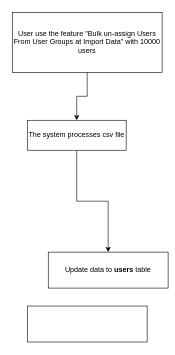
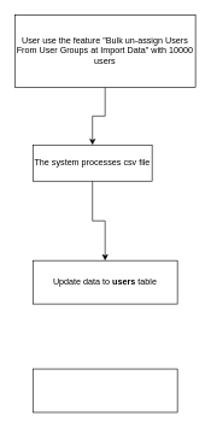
  <mxCell id="0" />
  <mxCell id="1" parent="0" />
  <mxCell id="2" style="edgeStyle=orthogonalEdgeStyle;rounded=0;orthogonalLoop=1;jettySize=auto;html=1;" edge="1" parent="1" source="3" target="5"><mxGeometry relative="1" as="geometry" /></mxCell>
  <mxCell id="3" value="User use the feature &quot;Bulk un-assign Users From User Groups at Import Data&quot; with 10000 users" style="rounded=0;whiteSpace=wrap;html=1;" parent="1" vertex="1"><mxGeometry x="20" y="20" width="250" height="100" as="geometry" /></mxCell>
  <mxCell id="4" style="edgeStyle=orthogonalEdgeStyle;rounded=0;orthogonalLoop=1;jettySize=auto;html=1;entryX=0.5;entryY=0;entryDx=0;entryDy=0;" edge="1" parent="1" source="5" target="6"><mxGeometry relative="1" as="geometry"><mxPoint x="140" y="340" as="targetPoint" /></mxGeometry></mxCell>
  <mxCell id="5" value="The system processes csv file" style="rounded=0;whiteSpace=wrap;html=1;" parent="1" vertex="1"><mxGeometry x="45" y="200" width="165" height="50" as="geometry" /></mxCell>
- <mxCell id="6" value="Update data to &lt;b&gt;users&lt;/b&gt; table" style="whiteSpace=wrap;html=1;" vertex="1" parent="1"><mxGeometry x="80" y="420" width="200" height="60" as="geometry" /></mxCell>
+ <mxCell id="6" value="Update data to &lt;b&gt;users&lt;/b&gt; table" style="whiteSpace=wrap;html=1;" vertex="1" parent="1"><mxGeometry x="45" y="360" width="200" height="60" as="geometry" /></mxCell>
  <mxCell id="7" value="" style="rounded=0;whiteSpace=wrap;html=1;" vertex="1" parent="1"><mxGeometry x="45" y="510" width="200" height="60" as="geometry" /></mxCell>
